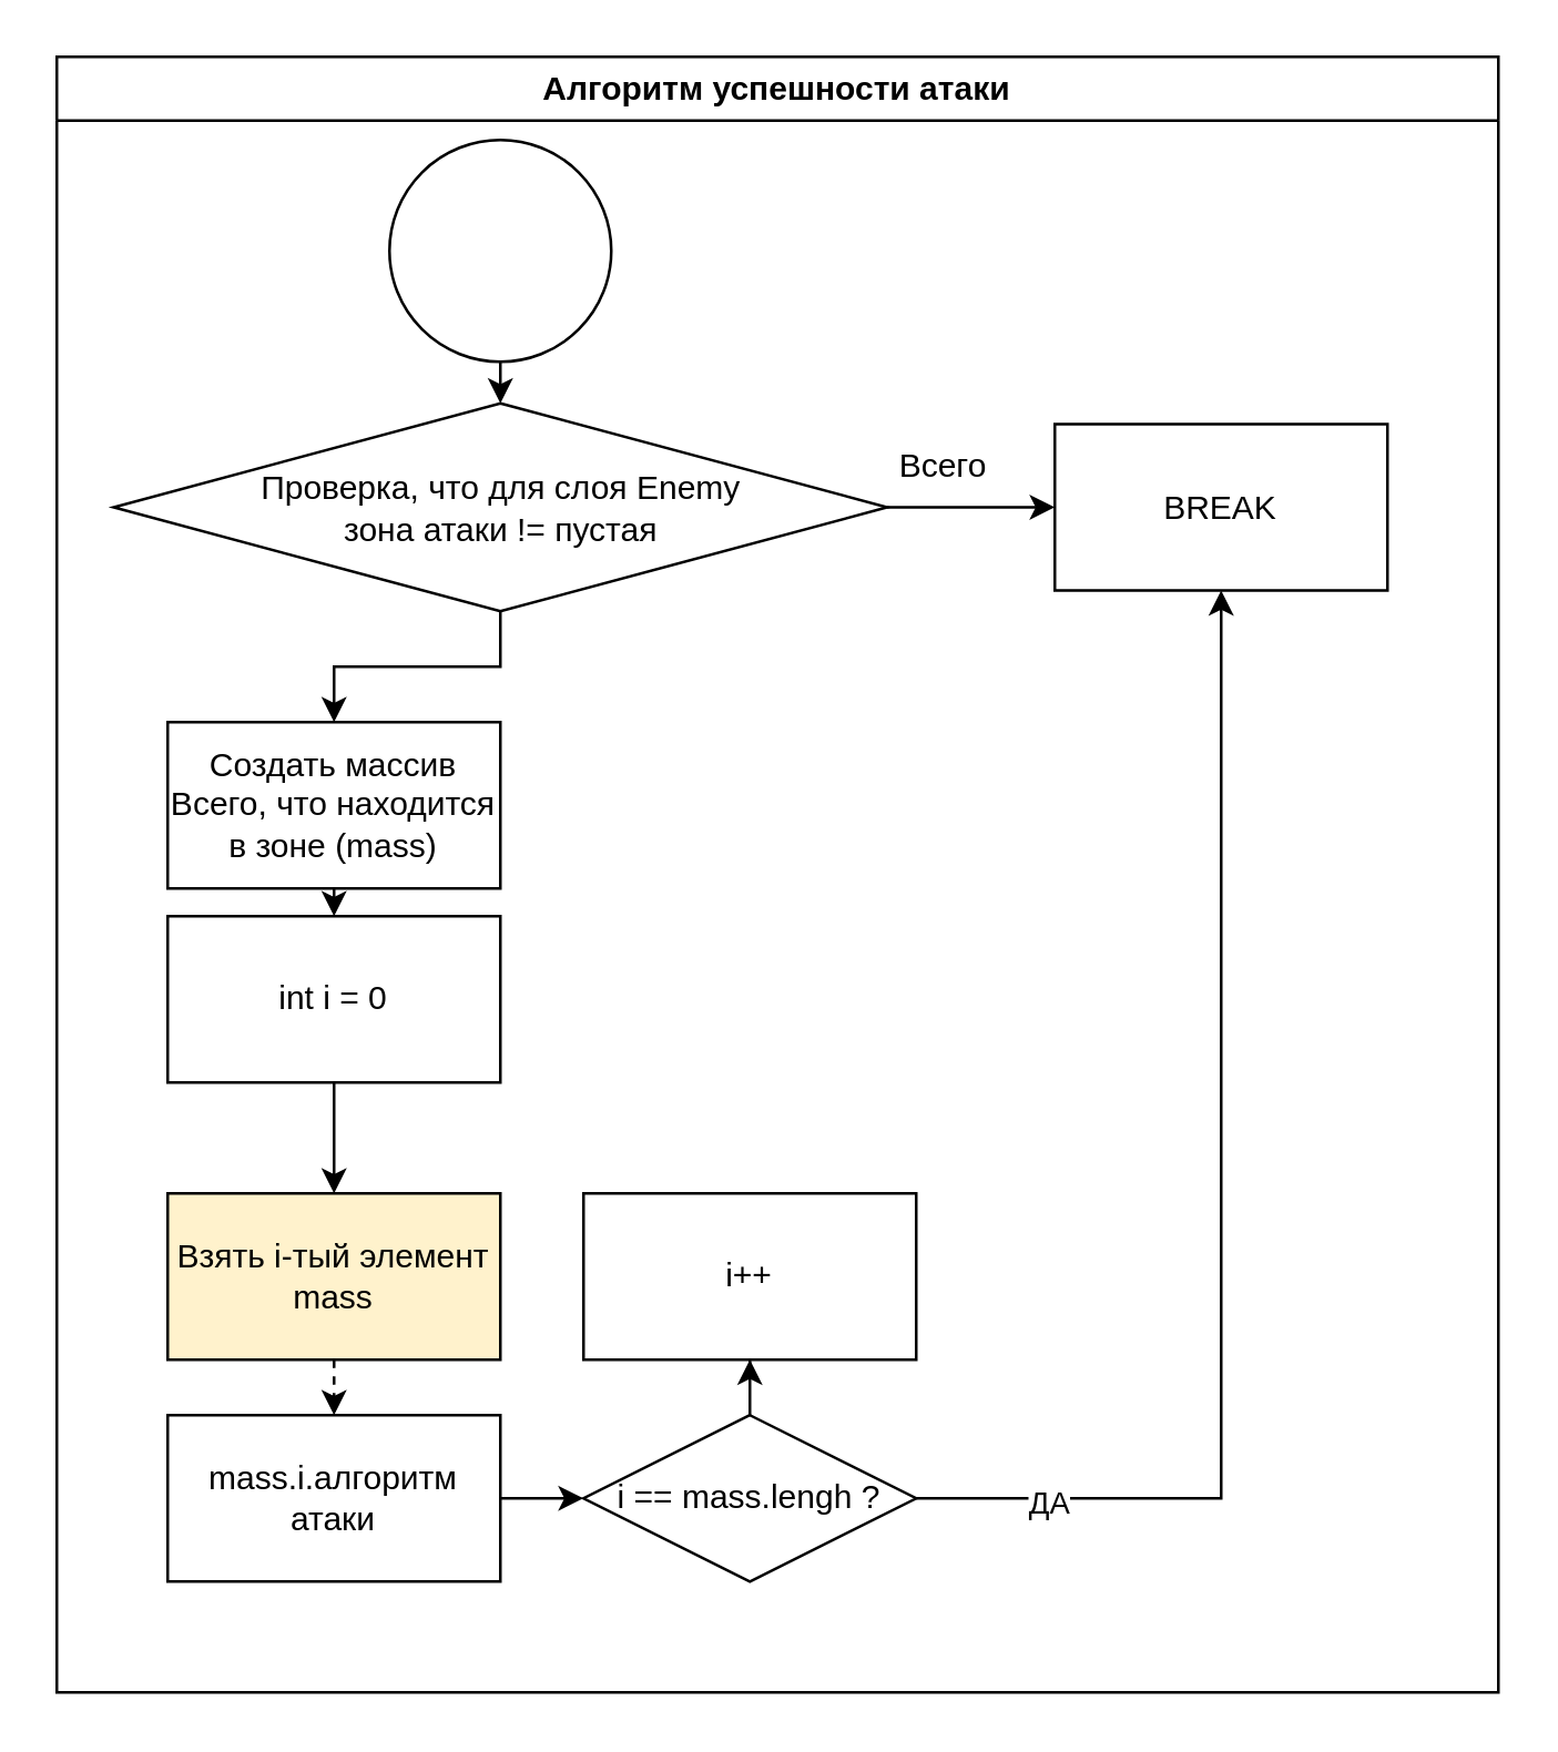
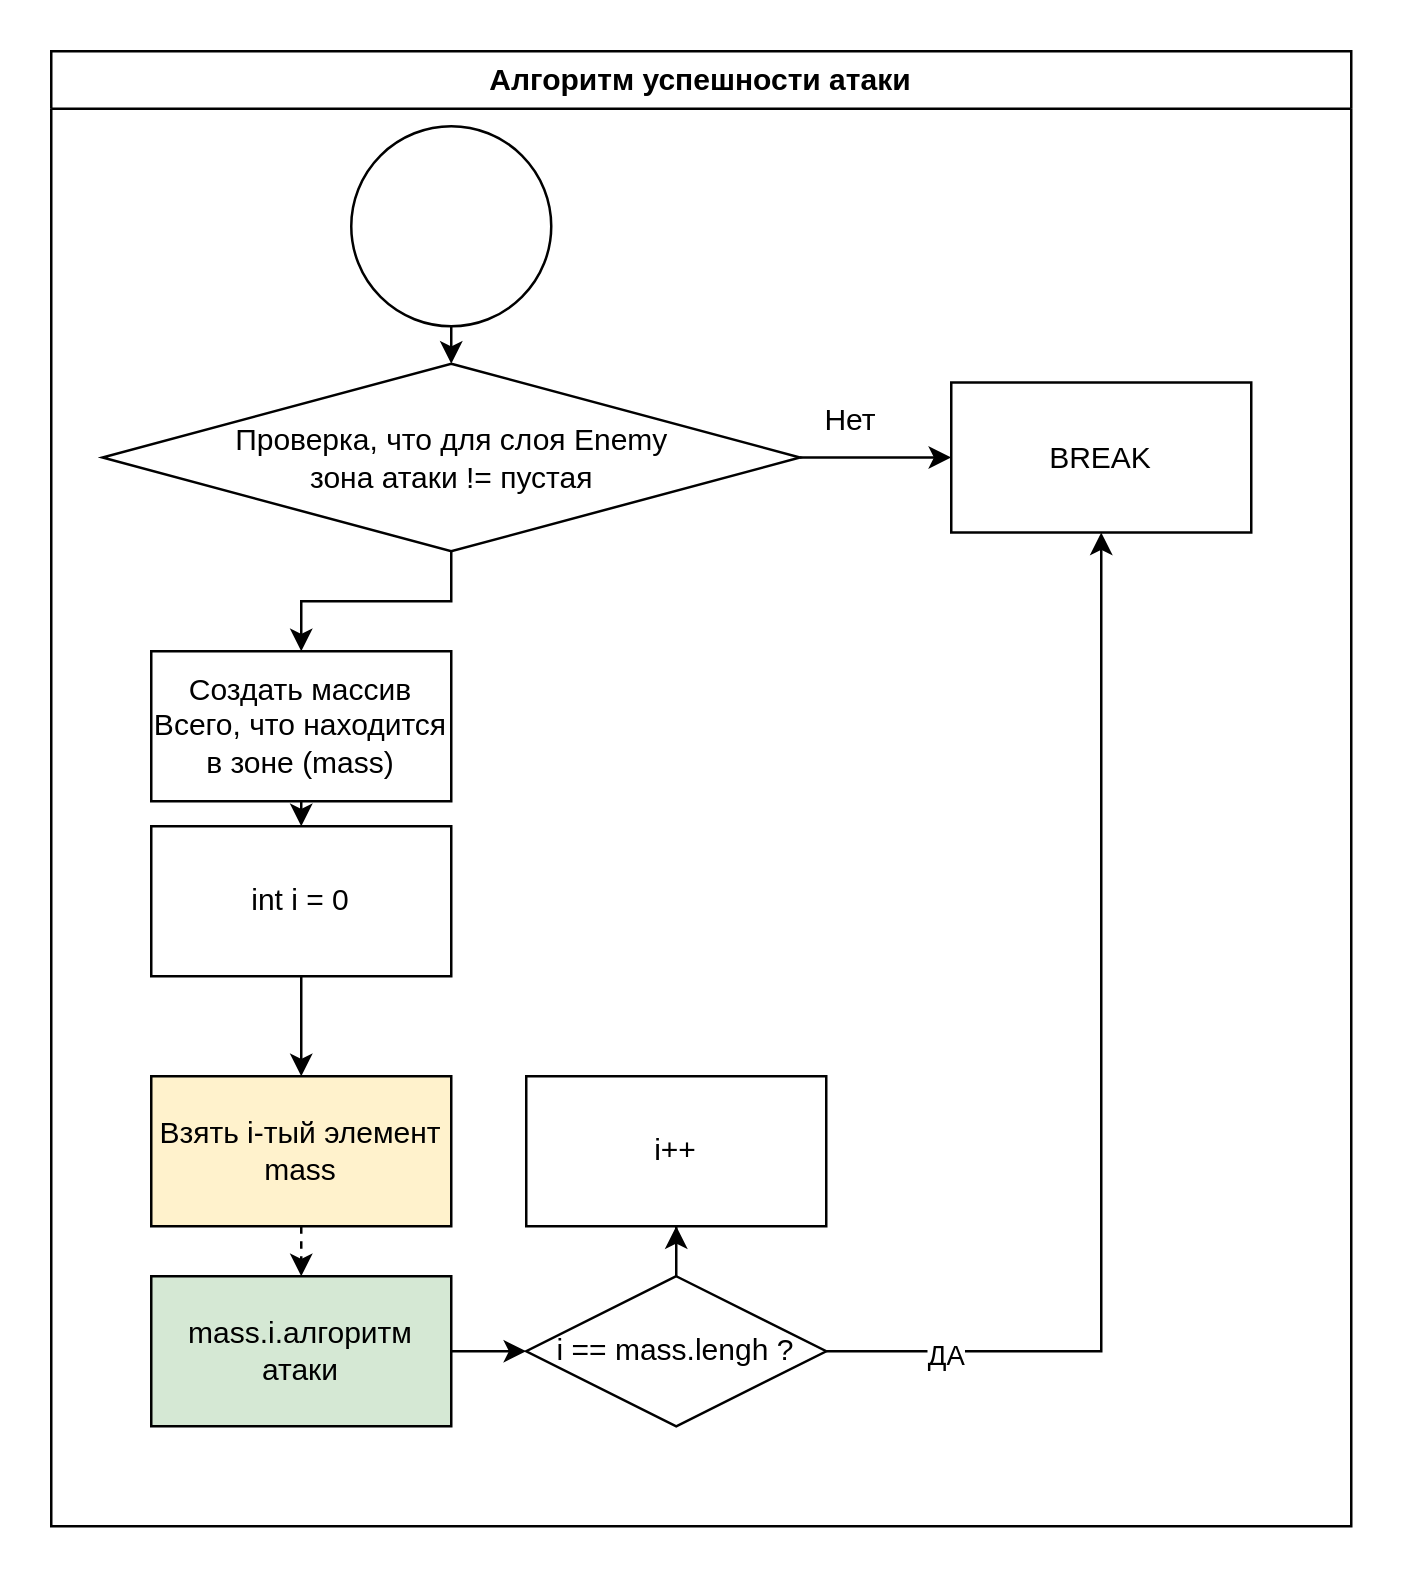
  <mxCell id="0" />
  <mxCell id="1" parent="0" />
  <mxCell id="2" value="Алгоритм успешности атаки" style="swimlane;whiteSpace=wrap;html=1;" vertex="1" parent="1"><mxGeometry x="20" y="20" width="520" height="590" as="geometry" /></mxCell>
  <mxCell id="3" style="edgeStyle=orthogonalEdgeStyle;rounded=0;orthogonalLoop=1;jettySize=auto;html=1;exitX=0.5;exitY=1;exitDx=0;exitDy=0;entryX=0.5;entryY=0;entryDx=0;entryDy=0;" edge="1" parent="2" source="4" target="7"><mxGeometry relative="1" as="geometry" /></mxCell>
  <mxCell id="4" value="" style="ellipse;whiteSpace=wrap;html=1;aspect=fixed;" vertex="1" parent="2"><mxGeometry x="120" y="30" width="80" height="80" as="geometry" /></mxCell>
  <mxCell id="5" style="edgeStyle=orthogonalEdgeStyle;rounded=0;orthogonalLoop=1;jettySize=auto;html=1;exitX=1;exitY=0.5;exitDx=0;exitDy=0;entryX=0;entryY=0.5;entryDx=0;entryDy=0;" edge="1" parent="2" source="7" target="8"><mxGeometry relative="1" as="geometry" /></mxCell>
  <mxCell id="6" style="edgeStyle=orthogonalEdgeStyle;rounded=0;orthogonalLoop=1;jettySize=auto;html=1;exitX=0.5;exitY=1;exitDx=0;exitDy=0;" edge="1" parent="2" source="7" target="11"><mxGeometry relative="1" as="geometry" /></mxCell>
  <mxCell id="7" value="Проверка, что для слоя Enemy&lt;br&gt;зона атаки != пустая" style="shape=rhombus;perimeter=rhombusPerimeter;whiteSpace=wrap;html=1;align=center;" vertex="1" parent="2"><mxGeometry x="20.5" y="125" width="279" height="75" as="geometry" /></mxCell>
  <mxCell id="8" value="BREAK" style="rounded=0;whiteSpace=wrap;html=1;" vertex="1" parent="2"><mxGeometry x="360" y="132.5" width="120" height="60" as="geometry" /></mxCell>
- <mxCell id="9" value="Всего" style="text;html=1;strokeColor=none;fillColor=none;align=center;verticalAlign=middle;whiteSpace=wrap;rounded=0;" vertex="1" parent="2"><mxGeometry x="290" y="132.5" width="60" height="30" as="geometry" /></mxCell>
+ <mxCell id="9" value="Нет" style="text;html=1;strokeColor=none;fillColor=none;align=center;verticalAlign=middle;whiteSpace=wrap;rounded=0;" vertex="1" parent="2"><mxGeometry x="290" y="132.5" width="60" height="30" as="geometry" /></mxCell>
  <mxCell id="10" style="edgeStyle=orthogonalEdgeStyle;rounded=0;orthogonalLoop=1;jettySize=auto;html=1;exitX=0.5;exitY=1;exitDx=0;exitDy=0;entryX=0.5;entryY=0;entryDx=0;entryDy=0;" edge="1" parent="2" source="11" target="13"><mxGeometry relative="1" as="geometry" /></mxCell>
  <mxCell id="11" value="Создать массив Всего, что находится в зоне (mass)" style="rounded=0;whiteSpace=wrap;html=1;" vertex="1" parent="2"><mxGeometry x="40" y="240" width="120" height="60" as="geometry" /></mxCell>
  <mxCell id="12" style="edgeStyle=orthogonalEdgeStyle;rounded=0;orthogonalLoop=1;jettySize=auto;html=1;exitX=0.5;exitY=1;exitDx=0;exitDy=0;entryX=0.5;entryY=0;entryDx=0;entryDy=0;" edge="1" parent="2" source="13" target="15"><mxGeometry relative="1" as="geometry" /></mxCell>
  <mxCell id="13" value="int i = 0" style="rounded=0;whiteSpace=wrap;html=1;" vertex="1" parent="2"><mxGeometry x="40" y="310" width="120" height="60" as="geometry" /></mxCell>
  <mxCell id="14" style="edgeStyle=orthogonalEdgeStyle;rounded=0;orthogonalLoop=1;jettySize=auto;html=1;exitX=0.5;exitY=1;exitDx=0;exitDy=0;entryX=0.5;entryY=0;entryDx=0;entryDy=0;dashed=1;" edge="1" parent="2" source="15" target="17"><mxGeometry relative="1" as="geometry" /></mxCell>
  <mxCell id="15" value="Взять i-тый элемент mass" style="rounded=0;whiteSpace=wrap;html=1;fillColor=#fff2cc;" vertex="1" parent="2"><mxGeometry x="40" y="410" width="120" height="60" as="geometry" /></mxCell>
  <mxCell id="16" style="edgeStyle=orthogonalEdgeStyle;rounded=0;orthogonalLoop=1;jettySize=auto;html=1;exitX=1;exitY=0.5;exitDx=0;exitDy=0;entryX=0;entryY=0.5;entryDx=0;entryDy=0;" edge="1" parent="2" source="17" target="20"><mxGeometry relative="1" as="geometry" /></mxCell>
- <mxCell id="17" value="mass.i.алгоритм атаки" style="rounded=0;whiteSpace=wrap;html=1;" vertex="1" parent="2"><mxGeometry x="40" y="490" width="120" height="60" as="geometry" /></mxCell>
+ <mxCell id="17" value="mass.i.алгоритм атаки" style="rounded=0;whiteSpace=wrap;html=1;fillColor=#d5e8d4;" vertex="1" parent="2"><mxGeometry x="40" y="490" width="120" height="60" as="geometry" /></mxCell>
  <mxCell id="18" style="edgeStyle=orthogonalEdgeStyle;rounded=0;orthogonalLoop=1;jettySize=auto;html=1;exitX=1;exitY=0.5;exitDx=0;exitDy=0;entryX=0.5;entryY=1;entryDx=0;entryDy=0;" edge="1" parent="2" source="20" target="8"><mxGeometry relative="1" as="geometry" /></mxCell>
  <mxCell id="19" value="ДА" style="edgeLabel;html=1;align=center;verticalAlign=middle;resizable=0;points=[];" vertex="1" connectable="0" parent="18"><mxGeometry x="-0.785" y="-1" relative="1" as="geometry"><mxPoint as="offset" /></mxGeometry></mxCell>
  <mxCell id="20" value="i == mass.lengh ?" style="shape=rhombus;perimeter=rhombusPerimeter;whiteSpace=wrap;html=1;align=center;" vertex="1" parent="2"><mxGeometry x="190" y="490" width="120" height="60" as="geometry" /></mxCell>
  <mxCell id="21" value="i++" style="rounded=0;whiteSpace=wrap;html=1;" vertex="1" parent="2"><mxGeometry x="189.999" y="410" width="120" height="60" as="geometry" /></mxCell>
  <mxCell id="22" style="edgeStyle=orthogonalEdgeStyle;rounded=0;orthogonalLoop=1;jettySize=auto;html=1;exitX=0.5;exitY=0;exitDx=0;exitDy=0;" edge="1" parent="2" source="20" target="21"><mxGeometry relative="1" as="geometry"><mxPoint x="250.529" y="470" as="targetPoint" /></mxGeometry></mxCell>
